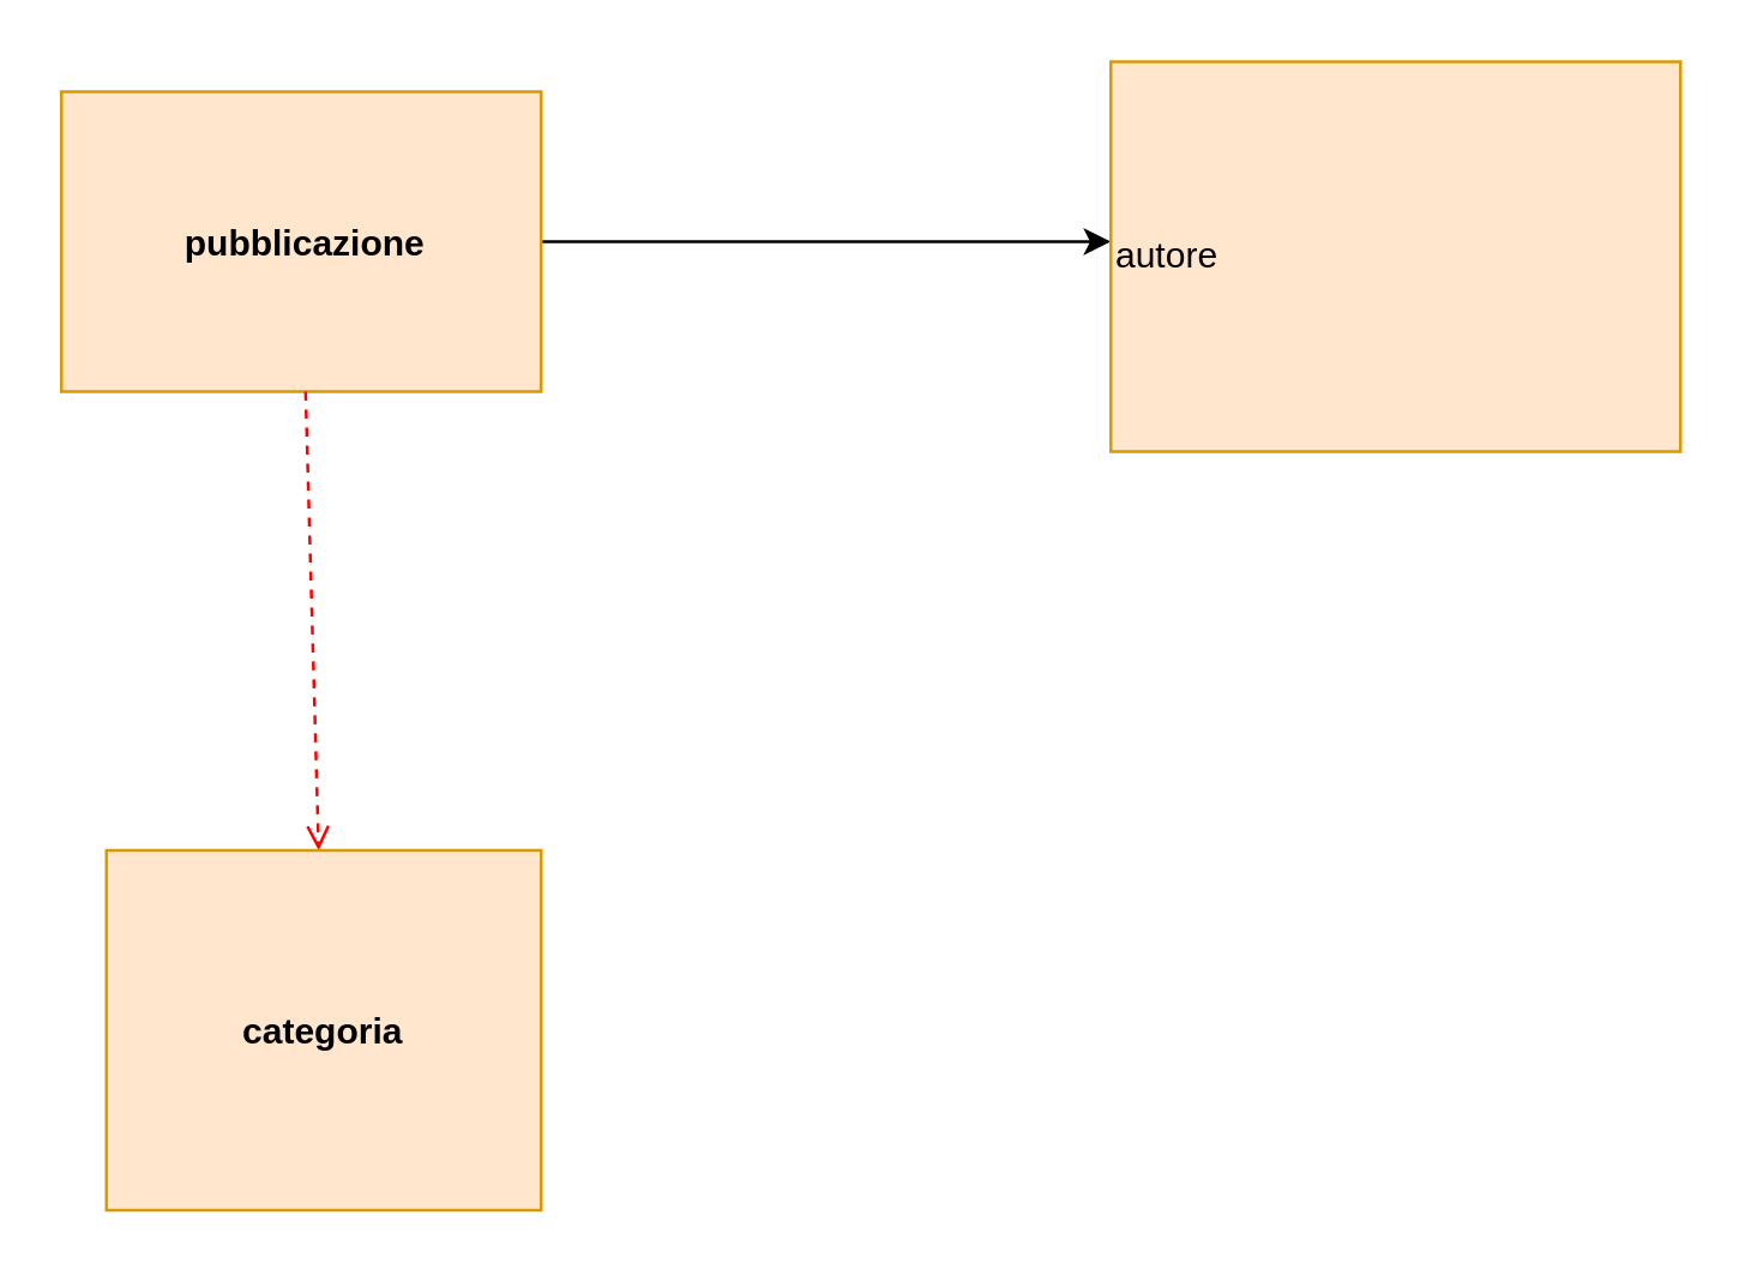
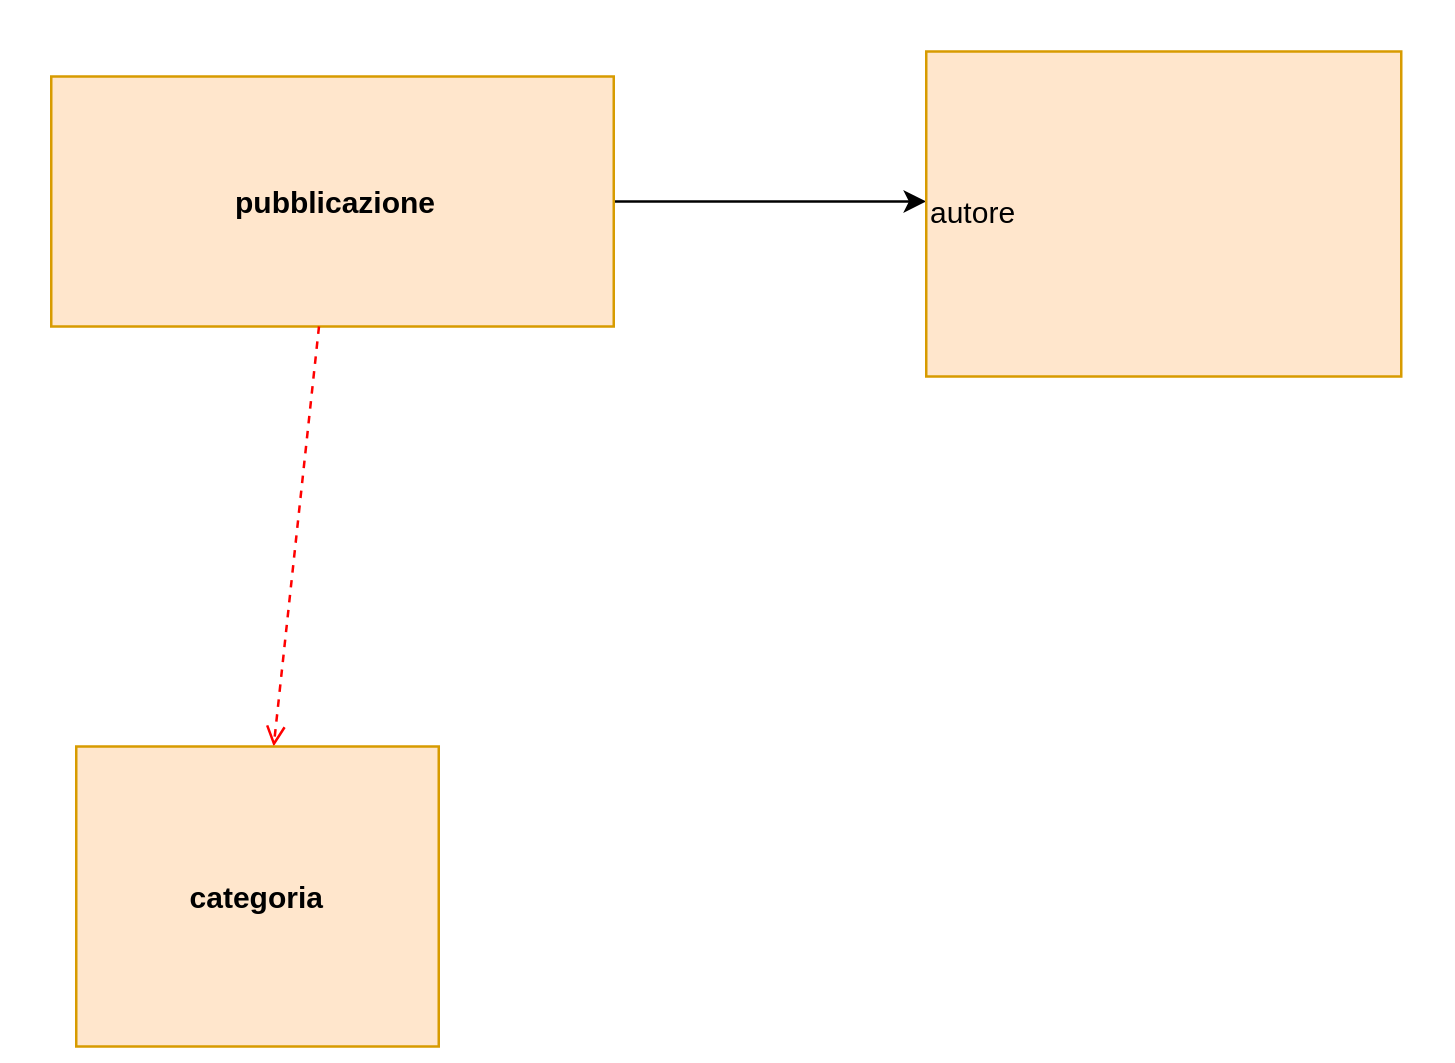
  <mxCell id="0" />
  <mxCell id="1" parent="0" />
  <mxCell id="2" style="edgeStyle=orthogonalEdgeStyle;rounded=0;orthogonalLoop=1;jettySize=auto;html=1;exitX=1;exitY=0.5;exitDx=0;exitDy=0;" edge="1" parent="1" source="3"><mxGeometry relative="1" as="geometry"><mxPoint x="370" y="80" as="targetPoint" /></mxGeometry></mxCell>
- <mxCell id="3" value="pubblicazione" style="fontStyle=1;spacingLeft=3;fillColor=#ffe6cc;strokeColor=#d79b00;" parent="1" vertex="1"><mxGeometry x="20" y="30" width="160" height="100" as="geometry" /></mxCell>
+ <mxCell id="3" value="pubblicazione" style="fontStyle=1;spacingLeft=3;fillColor=#ffe6cc;strokeColor=#d79b00;" parent="1" vertex="1"><mxGeometry x="20" y="30" width="225" height="100" as="geometry" /></mxCell>
  <mxCell id="4" value="" style="endArrow=open;strokeColor=#FF0000;endFill=1;rounded=0;dashed=1;" parent="1" source="3" target="5" edge="1"><mxGeometry relative="1" as="geometry" /></mxCell>
- <mxCell id="5" value="categoria" style="fontStyle=1;fillColor=#ffe6cc;strokeColor=#d79b00;" parent="1" vertex="1"><mxGeometry x="35" y="283" width="145" height="120" as="geometry" /></mxCell>
+ <mxCell id="5" value="categoria" style="fontStyle=1;fillColor=#ffe6cc;strokeColor=#d79b00;" parent="1" vertex="1"><mxGeometry x="30" y="298" width="145" height="120" as="geometry" /></mxCell>
  <mxCell id="6" value="&lt;p style=&quot;line-height: 980%&quot;&gt;autore&lt;/p&gt;" style="rounded=0;whiteSpace=wrap;html=1;fillColor=#ffe6cc;strokeColor=#d79b00;align=left;" vertex="1" parent="1"><mxGeometry x="370" y="20" width="190" height="130" as="geometry" /></mxCell>
